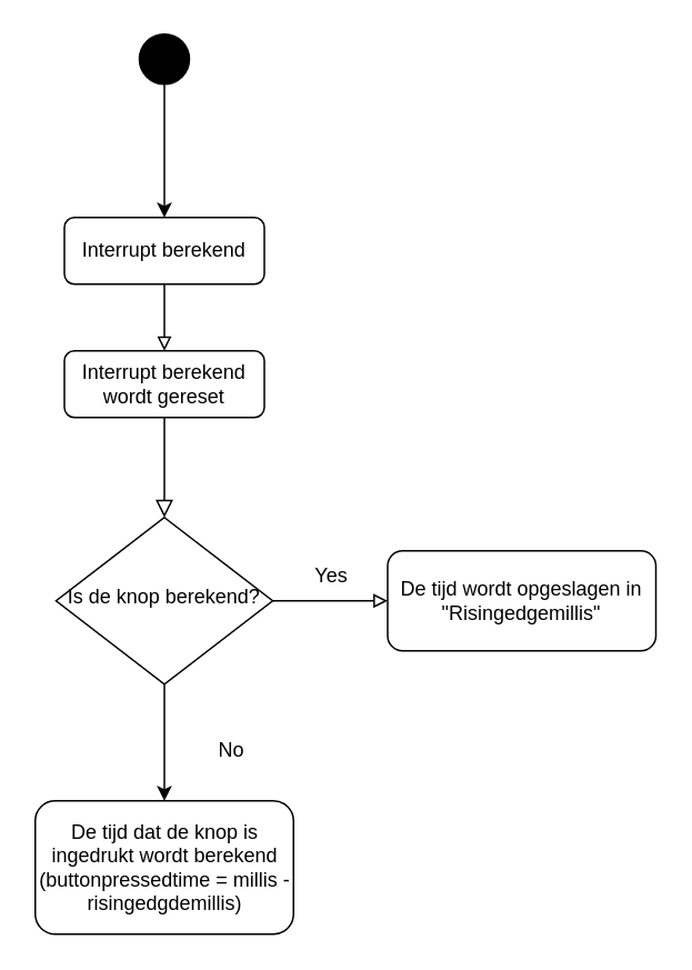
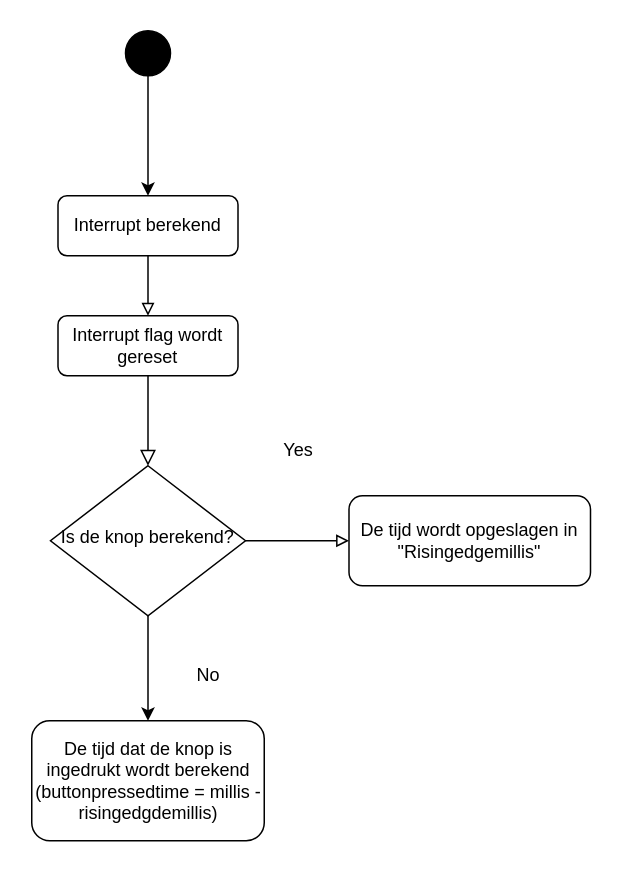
  <mxCell id="0" />
  <mxCell id="1" parent="0" />
  <mxCell id="2" value="" style="rounded=0;html=1;jettySize=auto;orthogonalLoop=1;fontSize=11;endArrow=block;endFill=0;endSize=8;strokeWidth=1;shadow=0;labelBackgroundColor=none;edgeStyle=orthogonalEdgeStyle;entryX=0.5;entryY=0;entryDx=0;entryDy=0;" edge="1" parent="1" source="3"><mxGeometry relative="1" as="geometry"><mxPoint x="98" y="310" as="targetPoint" /></mxGeometry></mxCell>
- <mxCell id="3" value="Interrupt berekend wordt gereset" style="rounded=1;whiteSpace=wrap;html=1;fontSize=12;glass=0;strokeWidth=1;shadow=0;" vertex="1" parent="1"><mxGeometry x="38" y="210" width="120" height="40" as="geometry" /></mxCell>
+ <mxCell id="3" value="Interrupt flag wordt gereset" style="rounded=1;whiteSpace=wrap;html=1;fontSize=12;glass=0;strokeWidth=1;shadow=0;" vertex="1" parent="1"><mxGeometry x="38" y="210" width="120" height="40" as="geometry" /></mxCell>
  <mxCell id="4" style="edgeStyle=orthogonalEdgeStyle;rounded=0;orthogonalLoop=1;jettySize=auto;html=1;exitX=1;exitY=0.5;exitDx=0;exitDy=0;entryX=0;entryY=0.5;entryDx=0;entryDy=0;fontFamily=Helvetica;endArrow=block;endFill=0;" edge="1" parent="1" source="6" target="7"><mxGeometry relative="1" as="geometry" /></mxCell>
  <mxCell id="5" style="edgeStyle=orthogonalEdgeStyle;rounded=0;orthogonalLoop=1;jettySize=auto;html=1;exitX=0.5;exitY=1;exitDx=0;exitDy=0;" edge="1" parent="1" source="6"><mxGeometry relative="1" as="geometry"><mxPoint x="98" y="480" as="targetPoint" /></mxGeometry></mxCell>
  <mxCell id="6" value="Is de knop berekend?" style="rhombus;whiteSpace=wrap;html=1;shadow=0;fontFamily=Helvetica;fontSize=12;align=center;strokeWidth=1;spacing=6;spacingTop=-4;" vertex="1" parent="1"><mxGeometry x="33" y="310" width="130" height="100" as="geometry" /></mxCell>
  <mxCell id="7" value="De tijd wordt opgeslagen in &quot;Risingedgemillis&quot;" style="rounded=1;whiteSpace=wrap;html=1;fontSize=12;glass=0;strokeWidth=1;shadow=0;" vertex="1" parent="1"><mxGeometry x="232" y="330" width="161" height="60" as="geometry" /></mxCell>
- <mxCell id="8" value="Yes" style="text;html=1;align=center;verticalAlign=middle;resizable=0;points=[];autosize=1;strokeColor=none;fillColor=none;fontFamily=Helvetica;" vertex="1" parent="1"><mxGeometry x="178" y="330" width="40" height="30" as="geometry" /></mxCell>
+ <mxCell id="8" value="Yes" style="text;html=1;align=center;verticalAlign=middle;resizable=0;points=[];autosize=1;strokeColor=none;fillColor=none;fontFamily=Helvetica;" vertex="1" parent="1"><mxGeometry x="178" y="285" width="40" height="30" as="geometry" /></mxCell>
  <mxCell id="9" style="edgeStyle=orthogonalEdgeStyle;rounded=0;orthogonalLoop=1;jettySize=auto;html=1;exitX=0.5;exitY=1;exitDx=0;exitDy=0;entryX=0.5;entryY=0;entryDx=0;entryDy=0;fontFamily=Helvetica;endArrow=block;endFill=0;" edge="1" parent="1" source="10" target="3"><mxGeometry relative="1" as="geometry" /></mxCell>
  <mxCell id="10" value="Interrupt berekend" style="rounded=1;whiteSpace=wrap;html=1;fontSize=12;glass=0;strokeWidth=1;shadow=0;" vertex="1" parent="1"><mxGeometry x="38" y="130" width="120" height="40" as="geometry" /></mxCell>
  <mxCell id="11" style="edgeStyle=orthogonalEdgeStyle;rounded=0;orthogonalLoop=1;jettySize=auto;html=1;exitX=0.5;exitY=1;exitDx=0;exitDy=0;entryX=0.5;entryY=0;entryDx=0;entryDy=0;" edge="1" parent="1" source="12" target="10"><mxGeometry relative="1" as="geometry" /></mxCell>
  <mxCell id="12" value="" style="ellipse;whiteSpace=wrap;html=1;aspect=fixed;fillColor=#000000;" vertex="1" parent="1"><mxGeometry x="83" y="20" width="30" height="30" as="geometry" /></mxCell>
  <mxCell id="13" value="No" style="text;html=1;align=center;verticalAlign=middle;resizable=0;points=[];autosize=1;strokeColor=none;fillColor=none;" vertex="1" parent="1"><mxGeometry x="118" y="435" width="40" height="30" as="geometry" /></mxCell>
  <mxCell id="14" value="De tijd dat de knop is ingedrukt wordt berekend (buttonpressedtime = millis - risingedgdemillis)" style="rounded=1;whiteSpace=wrap;html=1;fontSize=12;glass=0;strokeWidth=1;shadow=0;" vertex="1" parent="1"><mxGeometry x="20.5" y="480" width="155" height="80" as="geometry" /></mxCell>
